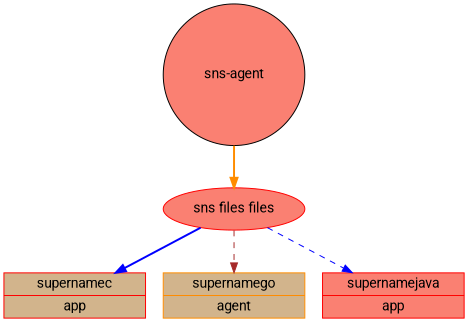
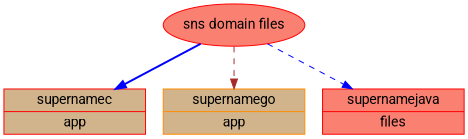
  digraph {
    fontname=Roboto
    ranksep=0.6
    node [color=red fillcolor=salmon fontname=Roboto shape=record style=filled]
    edge [color=blue fontname=Roboto style=bold]
    n1 [fillcolor=tan height=0.6 label="{supernamec|app}" width=2.0]
-   n2 [color=darkorange fillcolor=tan height=0.6 label="{supernamego|agent}" width=2.0]
-   n3 [height=0.6 label="{supernamejava|app}" width=2.0]
-   n4 [color=black height=0.6 label="sns-agent" shape=circle width=2.0]
-   n5 [height=0.6 label="sns files files" shape=ellipse width=2.0]
+   n2 [color=darkorange fillcolor=tan height=0.6 label="{supernamego|app}" width=2.0]
+   n3 [height=0.6 label="{supernamejava|files}" width=2.0]
+   n5 [height=0.6 label="sns domain files" shape=ellipse width=2.0]
    subgraph sub_1 {
      rank=same
      n1
      n2
      n3
    }
-   n4 -> n5 [color=darkorange]
    n5 -> n1
    n5 -> n2 [color=brown style=dashed]
    n5 -> n3 [style=dashed]
  }
